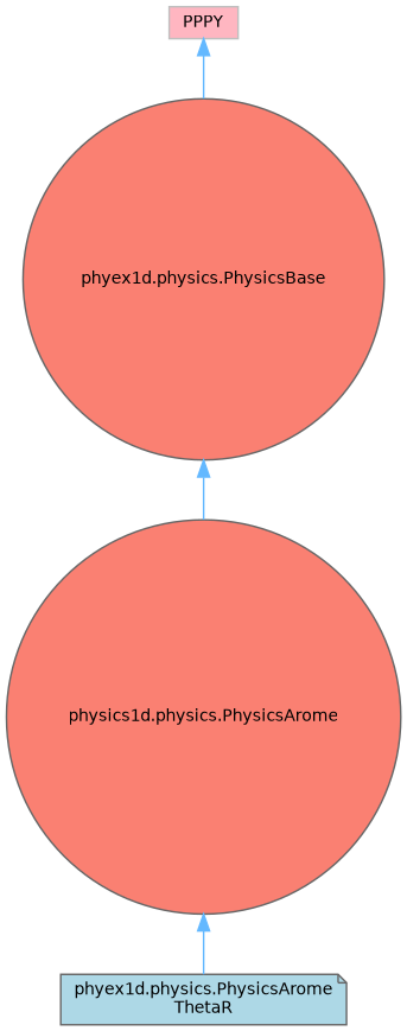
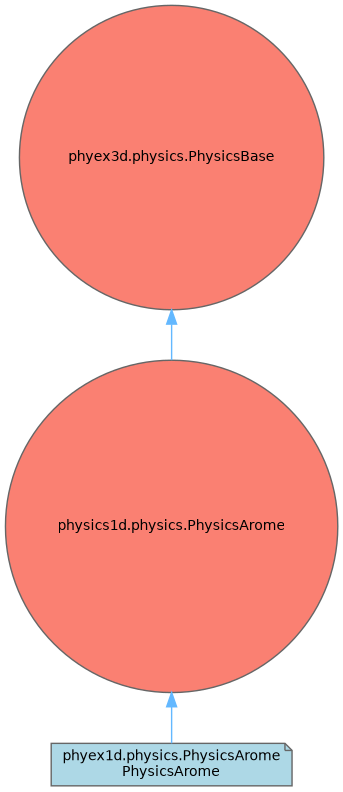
  digraph {
    node [color=gray40 fillcolor=salmon fontname=Helvetica fontsize=10 shape=circle style=filled]
    edge [color=steelblue1 dir=back fontname=Helvetica fontsize=10 labelfontname=Helvetica labelfontsize=10 style=solid]
-   n1 [fillcolor=lightblue fontcolor=black height=0.2 label="phyex1d.physics.PhysicsArome\lThetaR" shape=note width=0.4]
+   n1 [fillcolor=lightblue fontcolor=black height=0.2 label="phyex1d.physics.PhysicsArome\lPhysicsArome" shape=note width=0.4]
    n2 [height=0.2 label="physics1d.physics.PhysicsArome" width=0.4]
-   n3 [height=0.2 label="phyex1d.physics.PhysicsBase" width=0.4]
-   n4 [color=grey75 fillcolor=lightpink height=0.2 label=PPPY shape=box width=0.4]
+   n3 [height=0.2 label="phyex3d.physics.PhysicsBase" width=0.4]
    n2 -> n1
    n3 -> n2
-   n4 -> n3
  }
